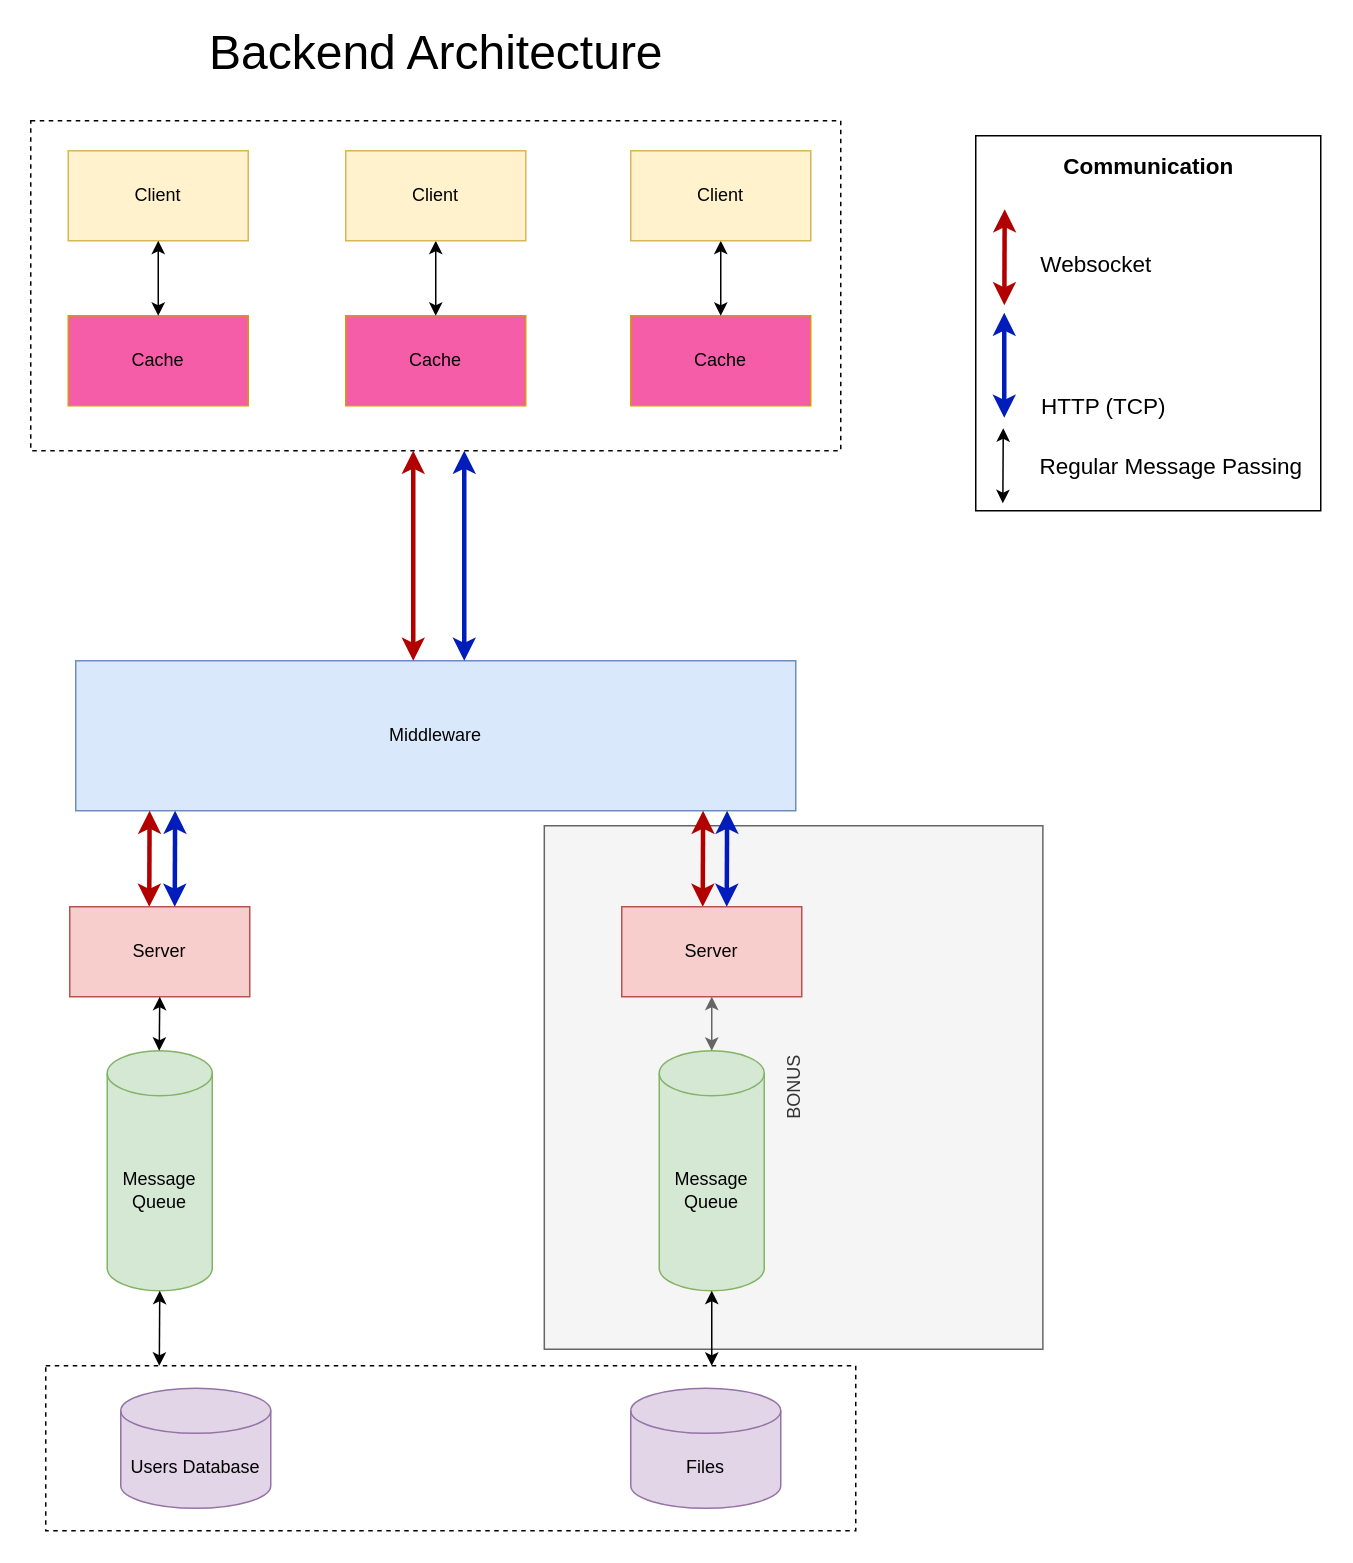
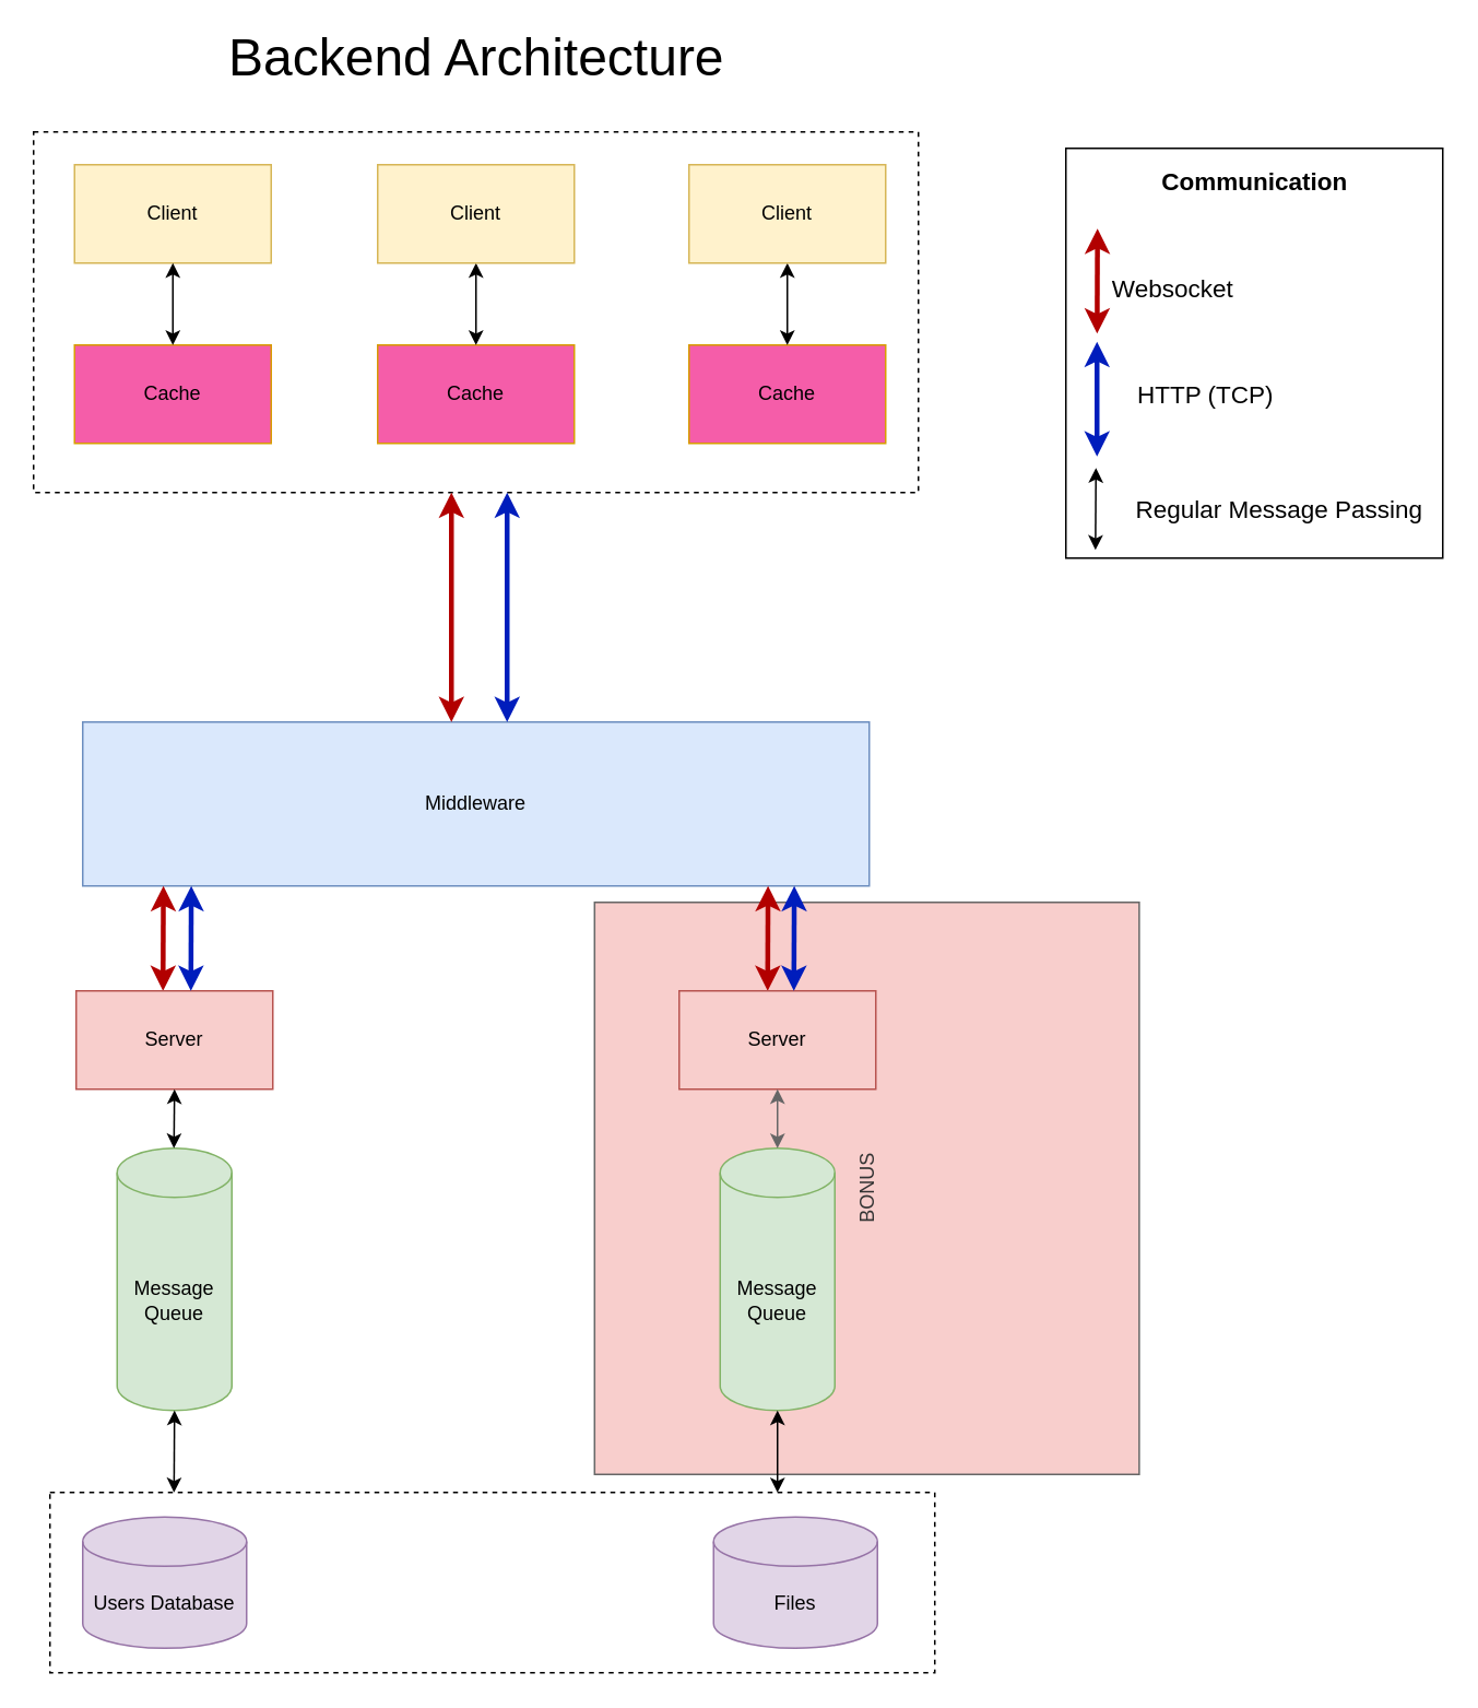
  <mxCell id="0" />
  <mxCell id="1" parent="0" />
  <mxCell id="2" value="" style="rounded=0;whiteSpace=wrap;html=1;fontSize=15;fillColor=#FFFFFF;" vertex="1" parent="1"><mxGeometry x="650" y="90" width="230" height="250" as="geometry" /></mxCell>
- <mxCell id="3" value="BONUS" style="rounded=0;whiteSpace=wrap;html=1;rotation=-90;fillColor=#f5f5f5;fontColor=#333333;strokeColor=#666666;" vertex="1" parent="1"><mxGeometry x="354.06" y="558.31" width="349" height="332.38" as="geometry" /></mxCell>
+ <mxCell id="3" value="BONUS" style="rounded=0;whiteSpace=wrap;html=1;rotation=-90;fillColor=#f8cecc;fontColor=#333333;strokeColor=#666666;" vertex="1" parent="1"><mxGeometry x="354.06" y="558.31" width="349" height="332.38" as="geometry" /></mxCell>
  <mxCell id="4" value="" style="rounded=0;whiteSpace=wrap;html=1;dashed=1;" vertex="1" parent="1"><mxGeometry x="20" y="80" width="540" height="220" as="geometry" /></mxCell>
  <mxCell id="5" value="Client" style="rounded=0;whiteSpace=wrap;html=1;fillColor=#fff2cc;strokeColor=#d6b656;" vertex="1" parent="1"><mxGeometry x="45" y="100" width="120" height="60" as="geometry" /></mxCell>
  <mxCell id="6" value="Middleware" style="rounded=0;whiteSpace=wrap;html=1;rotation=0;fillColor=#dae8fc;strokeColor=#6c8ebf;" vertex="1" parent="1"><mxGeometry x="50" y="440" width="480" height="100" as="geometry" /></mxCell>
  <mxCell id="7" value="" style="endArrow=classic;startArrow=classic;html=1;rounded=0;exitX=0.5;exitY=0;exitDx=0;exitDy=0;entryX=0.088;entryY=0.99;entryDx=0;entryDy=0;entryPerimeter=0;fillColor=#e51400;strokeColor=#B20000;strokeWidth=3;" edge="1" parent="1"><mxGeometry width="50" height="50" relative="1" as="geometry"><mxPoint x="99" y="604" as="sourcePoint" /><mxPoint x="99.24" y="540" as="targetPoint" /></mxGeometry></mxCell>
  <mxCell id="8" value="" style="endArrow=classic;startArrow=classic;html=1;rounded=0;exitX=0.5;exitY=0;exitDx=0;exitDy=0;entryX=0.088;entryY=0.99;entryDx=0;entryDy=0;entryPerimeter=0;fillColor=#e51400;strokeColor=#B20000;strokeWidth=3;" edge="1" parent="1"><mxGeometry width="50" height="50" relative="1" as="geometry"><mxPoint x="468" y="604" as="sourcePoint" /><mxPoint x="468.24" y="540" as="targetPoint" /></mxGeometry></mxCell>
  <mxCell id="9" value="" style="rounded=0;whiteSpace=wrap;html=1;dashed=1;" vertex="1" parent="1"><mxGeometry x="30" y="910" width="540" height="110" as="geometry" /></mxCell>
  <mxCell id="10" value="" style="endArrow=classic;startArrow=classic;html=1;rounded=0;entryX=0.5;entryY=1;entryDx=0;entryDy=0;exitX=0.5;exitY=0;exitDx=0;exitDy=0;fillColor=#e51400;strokeColor=#B20000;strokeWidth=3;" edge="1" parent="1"><mxGeometry width="50" height="50" relative="1" as="geometry"><mxPoint x="275" y="440" as="sourcePoint" /><mxPoint x="275" y="300" as="targetPoint" /></mxGeometry></mxCell>
- <mxCell id="11" value="Users Database" style="shape=cylinder3;whiteSpace=wrap;html=1;boundedLbl=1;backgroundOutline=1;size=15;fillColor=#e1d5e7;strokeColor=#9673a6;" vertex="1" parent="1"><mxGeometry x="80" y="925" width="100" height="80" as="geometry" /></mxCell>
- <mxCell id="12" value="Files" style="shape=cylinder3;whiteSpace=wrap;html=1;boundedLbl=1;backgroundOutline=1;size=15;fillColor=#e1d5e7;strokeColor=#9673a6;" vertex="1" parent="1"><mxGeometry x="420" y="925" width="100" height="80" as="geometry" /></mxCell>
+ <mxCell id="11" value="Users Database" style="shape=cylinder3;whiteSpace=wrap;html=1;boundedLbl=1;backgroundOutline=1;size=15;fillColor=#e1d5e7;strokeColor=#9673a6;" vertex="1" parent="1"><mxGeometry x="50" y="925" width="100" height="80" as="geometry" /></mxCell>
+ <mxCell id="12" value="Files" style="shape=cylinder3;whiteSpace=wrap;html=1;boundedLbl=1;backgroundOutline=1;size=15;fillColor=#e1d5e7;strokeColor=#9673a6;" vertex="1" parent="1"><mxGeometry x="435" y="925" width="100" height="80" as="geometry" /></mxCell>
  <mxCell id="13" value="Message Queue" style="shape=cylinder3;whiteSpace=wrap;html=1;boundedLbl=1;backgroundOutline=1;size=15;fillColor=#d5e8d4;strokeColor=#82b366;" vertex="1" parent="1"><mxGeometry x="439" y="700" width="70" height="160" as="geometry" /></mxCell>
  <mxCell id="14" value="Server" style="rounded=0;whiteSpace=wrap;html=1;fillColor=#f8cecc;strokeColor=#b85450;" vertex="1" parent="1"><mxGeometry x="46" y="604" width="120" height="60" as="geometry" /></mxCell>
  <mxCell id="15" value="Server" style="rounded=0;whiteSpace=wrap;html=1;fillColor=#f8cecc;strokeColor=#b85450;" vertex="1" parent="1"><mxGeometry x="414" y="604" width="120" height="60" as="geometry" /></mxCell>
  <mxCell id="16" value="Message Queue" style="shape=cylinder3;whiteSpace=wrap;html=1;boundedLbl=1;backgroundOutline=1;size=15;fillColor=#d5e8d4;strokeColor=#82b366;" vertex="1" parent="1"><mxGeometry x="71" y="700" width="70" height="160" as="geometry" /></mxCell>
  <mxCell id="17" value="" style="endArrow=classic;startArrow=classic;html=1;rounded=0;exitX=0.5;exitY=0;exitDx=0;exitDy=0;exitPerimeter=0;entryX=0.5;entryY=1;entryDx=0;entryDy=0;fillColor=#f5f5f5;strokeColor=#666666;" edge="1" parent="1" source="13" target="15"><mxGeometry width="50" height="50" relative="1" as="geometry"><mxPoint x="590" y="720" as="sourcePoint" /><mxPoint x="640" y="670" as="targetPoint" /></mxGeometry></mxCell>
  <mxCell id="18" value="" style="endArrow=classic;startArrow=classic;html=1;rounded=0;entryX=0.5;entryY=1;entryDx=0;entryDy=0;entryPerimeter=0;" edge="1" parent="1" target="13"><mxGeometry width="50" height="50" relative="1" as="geometry"><mxPoint x="474" y="910" as="sourcePoint" /><mxPoint x="474.69" y="860.32" as="targetPoint" /></mxGeometry></mxCell>
  <mxCell id="19" value="" style="endArrow=classic;startArrow=classic;html=1;rounded=0;entryX=0.5;entryY=1;entryDx=0;entryDy=0;entryPerimeter=0;" edge="1" parent="1" target="16"><mxGeometry width="50" height="50" relative="1" as="geometry"><mxPoint x="105.71" y="910" as="sourcePoint" /><mxPoint x="105.71" y="860" as="targetPoint" /></mxGeometry></mxCell>
  <mxCell id="20" value="" style="endArrow=classic;startArrow=classic;html=1;rounded=0;exitX=0.5;exitY=0;exitDx=0;exitDy=0;exitPerimeter=0;" edge="1" parent="1"><mxGeometry width="50" height="50" relative="1" as="geometry"><mxPoint x="105.66" y="700" as="sourcePoint" /><mxPoint x="106" y="664" as="targetPoint" /></mxGeometry></mxCell>
  <mxCell id="21" value="Cache" style="rounded=0;whiteSpace=wrap;html=1;fillColor=#F55DA9;strokeColor=#d79b00;" vertex="1" parent="1"><mxGeometry x="45" y="210" width="120" height="60" as="geometry" /></mxCell>
  <mxCell id="22" value="" style="endArrow=classic;startArrow=classic;html=1;rounded=0;entryX=0.5;entryY=1;entryDx=0;entryDy=0;exitX=0.5;exitY=0;exitDx=0;exitDy=0;" edge="1" parent="1" source="21" target="5"><mxGeometry width="50" height="50" relative="1" as="geometry"><mxPoint x="105.71" y="210" as="sourcePoint" /><mxPoint x="105.71" y="170" as="targetPoint" /></mxGeometry></mxCell>
  <mxCell id="23" value="Cache" style="rounded=0;whiteSpace=wrap;html=1;fillColor=#F55DA9;strokeColor=#d79b00;" vertex="1" parent="1"><mxGeometry x="230" y="210" width="120" height="60" as="geometry" /></mxCell>
  <mxCell id="24" value="" style="endArrow=classic;startArrow=classic;html=1;rounded=0;entryX=0.5;entryY=1;entryDx=0;entryDy=0;exitX=0.5;exitY=0;exitDx=0;exitDy=0;" edge="1" source="23" target="25" parent="1"><mxGeometry width="50" height="50" relative="1" as="geometry"><mxPoint x="290.71" y="210" as="sourcePoint" /><mxPoint x="290.71" y="170" as="targetPoint" /></mxGeometry></mxCell>
  <mxCell id="25" value="Client" style="rounded=0;whiteSpace=wrap;html=1;fillColor=#fff2cc;strokeColor=#d6b656;" vertex="1" parent="1"><mxGeometry x="230" y="100" width="120" height="60" as="geometry" /></mxCell>
  <mxCell id="26" value="Cache" style="rounded=0;whiteSpace=wrap;html=1;fillColor=#F55DA9;strokeColor=#d79b00;" vertex="1" parent="1"><mxGeometry x="420" y="210" width="120" height="60" as="geometry" /></mxCell>
  <mxCell id="27" value="" style="endArrow=classic;startArrow=classic;html=1;rounded=0;entryX=0.5;entryY=1;entryDx=0;entryDy=0;exitX=0.5;exitY=0;exitDx=0;exitDy=0;" edge="1" source="26" target="28" parent="1"><mxGeometry width="50" height="50" relative="1" as="geometry"><mxPoint x="480.71" y="210" as="sourcePoint" /><mxPoint x="480.71" y="170" as="targetPoint" /></mxGeometry></mxCell>
  <mxCell id="28" value="Client" style="rounded=0;whiteSpace=wrap;html=1;fillColor=#fff2cc;strokeColor=#d6b656;" vertex="1" parent="1"><mxGeometry x="420" y="100" width="120" height="60" as="geometry" /></mxCell>
  <mxCell id="29" value="&lt;font style=&quot;font-size: 32px;&quot;&gt;Backend Architecture&lt;/font&gt;" style="text;html=1;align=center;verticalAlign=middle;resizable=0;points=[];autosize=1;strokeColor=none;fillColor=none;" vertex="1" parent="1"><mxGeometry x="130" y="20" width="320" height="30" as="geometry" /></mxCell>
  <mxCell id="30" value="" style="endArrow=classic;startArrow=classic;html=1;rounded=0;exitX=0.5;exitY=0;exitDx=0;exitDy=0;entryX=0.088;entryY=0.99;entryDx=0;entryDy=0;entryPerimeter=0;fillColor=#e51400;strokeColor=#B20000;strokeWidth=3;" edge="1" parent="1"><mxGeometry width="50" height="50" relative="1" as="geometry"><mxPoint x="669.06" y="203" as="sourcePoint" /><mxPoint x="669.3" y="139" as="targetPoint" /></mxGeometry></mxCell>
- <mxCell id="31" value="&lt;font style=&quot;font-size: 15px;&quot;&gt;Websocket&lt;/font&gt;" style="text;html=1;align=center;verticalAlign=middle;resizable=0;points=[];autosize=1;strokeColor=none;fillColor=none;fontSize=32;" vertex="1" parent="1"><mxGeometry x="685" y="145" width="90" height="50" as="geometry" /></mxCell>
+ <mxCell id="31" value="&lt;font style=&quot;font-size: 15px;&quot;&gt;Websocket&lt;/font&gt;" style="text;html=1;align=center;verticalAlign=middle;resizable=0;points=[];autosize=1;strokeColor=none;fillColor=none;fontSize=32;" vertex="1" parent="1"><mxGeometry x="670" y="145" width="90" height="50" as="geometry" /></mxCell>
  <mxCell id="32" value="" style="endArrow=classic;startArrow=classic;html=1;rounded=0;entryX=0.5;entryY=1;entryDx=0;entryDy=0;entryPerimeter=0;" edge="1" parent="1"><mxGeometry width="50" height="50" relative="1" as="geometry"><mxPoint x="668.06" y="335" as="sourcePoint" /><mxPoint x="668.35" y="285" as="targetPoint" /></mxGeometry></mxCell>
  <mxCell id="33" value="&lt;b&gt;Communication&lt;/b&gt;" style="text;html=1;align=center;verticalAlign=middle;resizable=0;points=[];autosize=1;strokeColor=none;fillColor=none;fontSize=15;" vertex="1" parent="1"><mxGeometry x="700" y="100" width="130" height="20" as="geometry" /></mxCell>
  <mxCell id="34" value="Regular Message Passing" style="text;html=1;align=center;verticalAlign=middle;resizable=0;points=[];autosize=1;strokeColor=none;fillColor=none;fontSize=15;" vertex="1" parent="1"><mxGeometry x="685" y="300" width="190" height="20" as="geometry" /></mxCell>
  <mxCell id="35" value="" style="endArrow=classic;startArrow=classic;html=1;rounded=0;entryX=0.5;entryY=1;entryDx=0;entryDy=0;exitX=0.5;exitY=0;exitDx=0;exitDy=0;fillColor=#0050ef;strokeColor=#001DBC;strokeWidth=3;" edge="1" parent="1"><mxGeometry width="50" height="50" relative="1" as="geometry"><mxPoint x="309" y="440" as="sourcePoint" /><mxPoint x="309" y="300" as="targetPoint" /></mxGeometry></mxCell>
  <mxCell id="36" value="" style="endArrow=classic;startArrow=classic;html=1;rounded=0;exitX=0.5;exitY=0;exitDx=0;exitDy=0;fillColor=#0050ef;strokeColor=#001DBC;strokeWidth=3;" edge="1" parent="1"><mxGeometry width="50" height="50" relative="1" as="geometry"><mxPoint x="669" y="278" as="sourcePoint" /><mxPoint x="669" y="208" as="targetPoint" /></mxGeometry></mxCell>
- <mxCell id="37" value="&lt;font style=&quot;font-size: 15px;&quot;&gt;HTTP (TCP)&lt;/font&gt;" style="text;html=1;align=center;verticalAlign=middle;resizable=0;points=[];autosize=1;strokeColor=none;fillColor=none;fontSize=32;" vertex="1" parent="1"><mxGeometry x="685" y="240" width="100" height="50" as="geometry" /></mxCell>
+ <mxCell id="37" value="&lt;font style=&quot;font-size: 15px;&quot;&gt;HTTP (TCP)&lt;/font&gt;" style="text;html=1;align=center;verticalAlign=middle;resizable=0;points=[];autosize=1;strokeColor=none;fillColor=none;fontSize=32;" vertex="1" parent="1"><mxGeometry x="685" y="210" width="100" height="50" as="geometry" /></mxCell>
  <mxCell id="38" value="" style="endArrow=classic;startArrow=classic;html=1;rounded=0;exitX=0.5;exitY=0;exitDx=0;exitDy=0;entryX=0.088;entryY=0.99;entryDx=0;entryDy=0;entryPerimeter=0;fillColor=#0050ef;strokeColor=#001DBC;strokeWidth=3;" edge="1" parent="1"><mxGeometry width="50" height="50" relative="1" as="geometry"><mxPoint x="116" y="604" as="sourcePoint" /><mxPoint x="116.24" y="540" as="targetPoint" /></mxGeometry></mxCell>
  <mxCell id="39" value="" style="endArrow=classic;startArrow=classic;html=1;rounded=0;exitX=0.5;exitY=0;exitDx=0;exitDy=0;entryX=0.088;entryY=0.99;entryDx=0;entryDy=0;entryPerimeter=0;fillColor=#0050ef;strokeColor=#001DBC;strokeWidth=3;" edge="1" parent="1"><mxGeometry width="50" height="50" relative="1" as="geometry"><mxPoint x="484" y="604" as="sourcePoint" /><mxPoint x="484.24" y="540" as="targetPoint" /></mxGeometry></mxCell>
